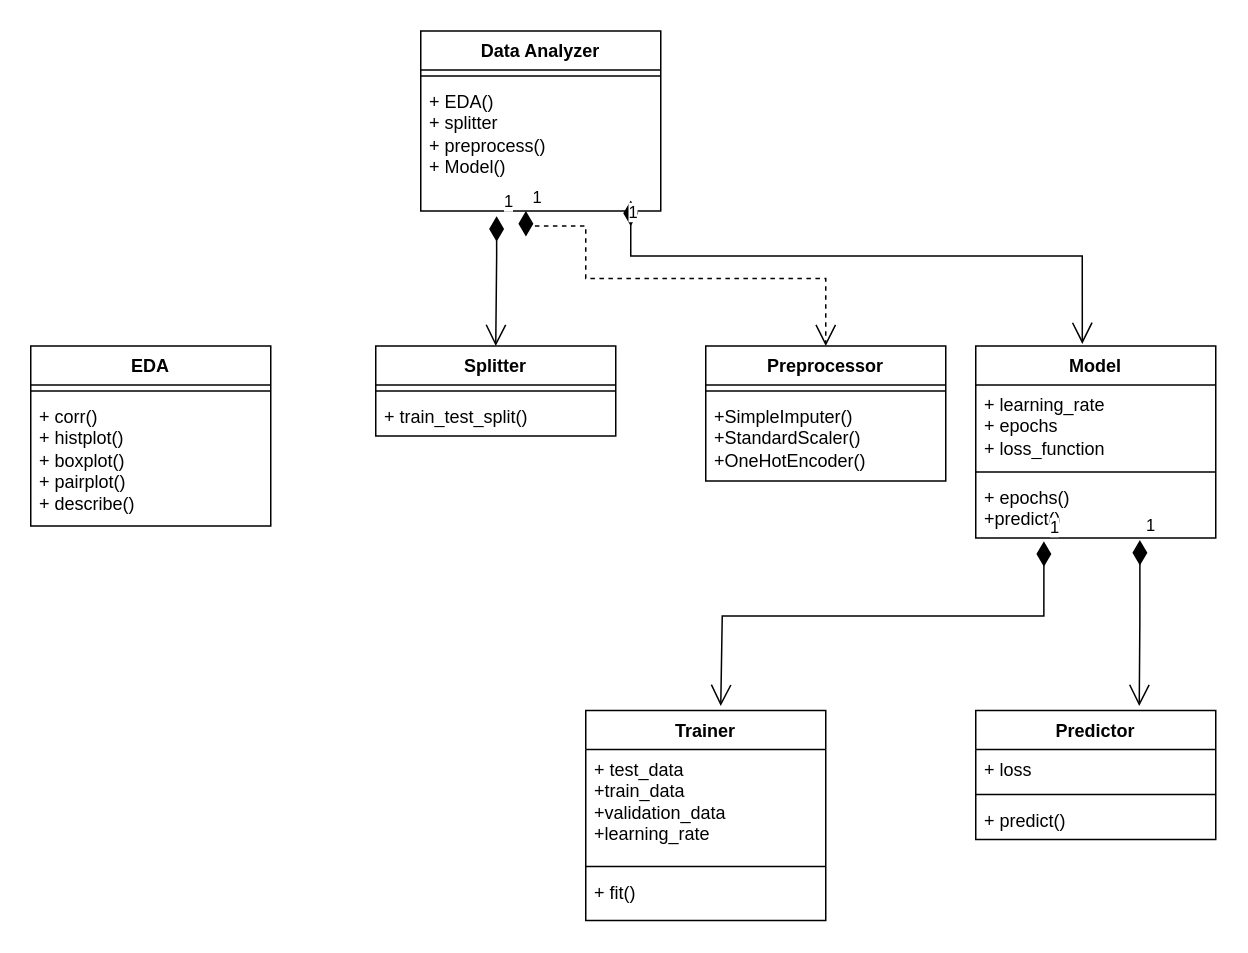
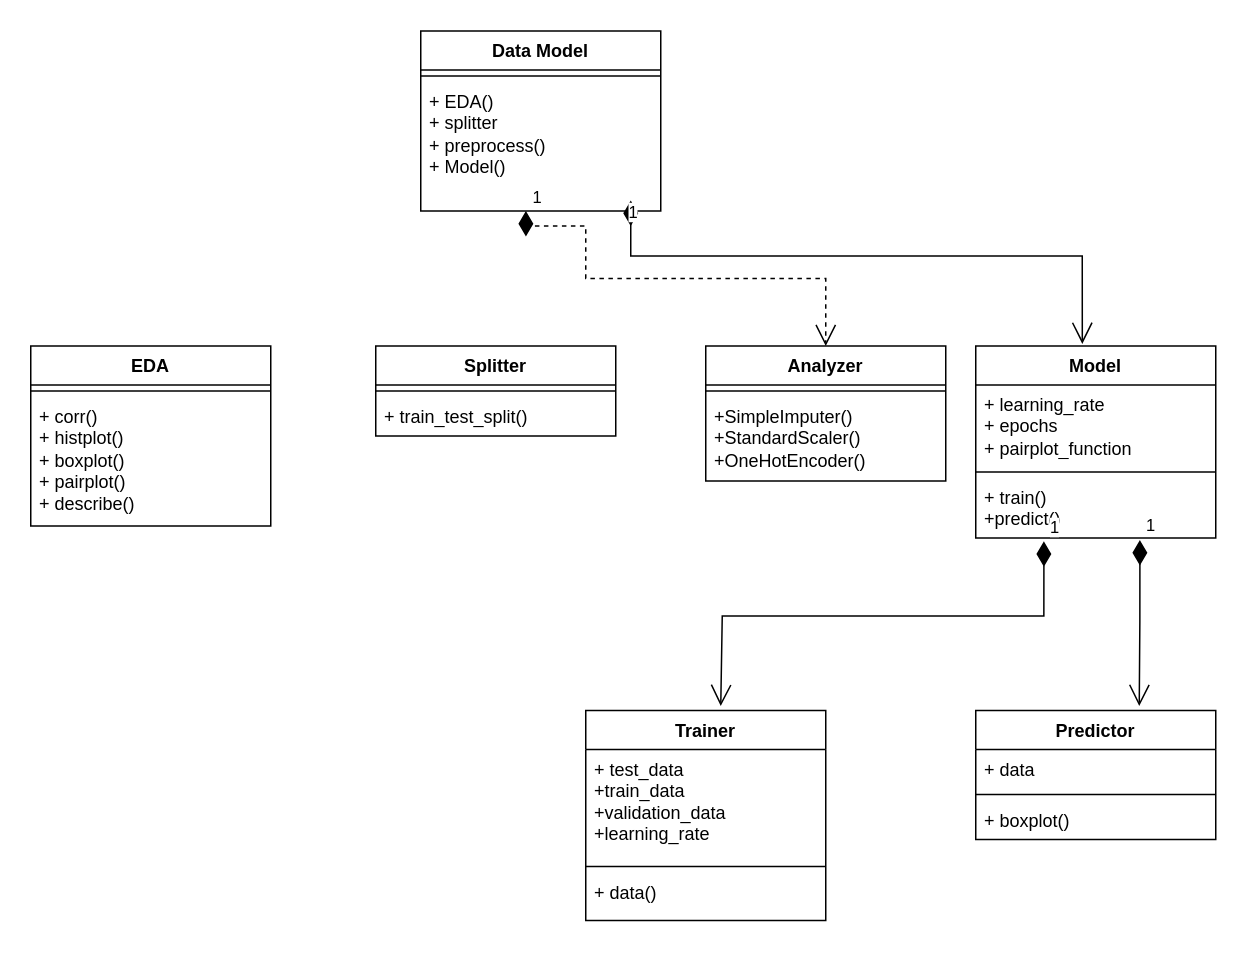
  <mxCell id="0" />
  <mxCell id="1" parent="0" />
- <mxCell id="2" value="Data Analyzer" style="swimlane;fontStyle=1;align=center;verticalAlign=top;childLayout=stackLayout;horizontal=1;startSize=26;horizontalStack=0;resizeParent=1;resizeParentMax=0;resizeLast=0;collapsible=1;marginBottom=0;whiteSpace=wrap;html=1;" vertex="1" parent="1"><mxGeometry x="280" y="20" width="160" height="120" as="geometry" /></mxCell>
+ <mxCell id="2" value="Data Model" style="swimlane;fontStyle=1;align=center;verticalAlign=top;childLayout=stackLayout;horizontal=1;startSize=26;horizontalStack=0;resizeParent=1;resizeParentMax=0;resizeLast=0;collapsible=1;marginBottom=0;whiteSpace=wrap;html=1;" vertex="1" parent="1"><mxGeometry x="280" y="20" width="160" height="120" as="geometry" /></mxCell>
  <mxCell id="3" value="" style="line;strokeWidth=1;fillColor=none;align=left;verticalAlign=middle;spacingTop=-1;spacingLeft=3;spacingRight=3;rotatable=0;labelPosition=right;points=[];portConstraint=eastwest;strokeColor=inherit;" vertex="1" parent="2"><mxGeometry y="26" width="160" height="8" as="geometry" /></mxCell>
  <mxCell id="4" value="+ EDA()&lt;br&gt;+ splitter&lt;br&gt;+ preprocess()&lt;br&gt;+ Model()" style="text;strokeColor=none;fillColor=none;align=left;verticalAlign=top;spacingLeft=4;spacingRight=4;overflow=hidden;rotatable=0;points=[[0,0.5],[1,0.5]];portConstraint=eastwest;whiteSpace=wrap;html=1;" vertex="1" parent="2"><mxGeometry y="34" width="160" height="86" as="geometry" /></mxCell>
  <mxCell id="5" value="EDA" style="swimlane;fontStyle=1;align=center;verticalAlign=top;childLayout=stackLayout;horizontal=1;startSize=26;horizontalStack=0;resizeParent=1;resizeParentMax=0;resizeLast=0;collapsible=1;marginBottom=0;whiteSpace=wrap;html=1;" vertex="1" parent="1"><mxGeometry x="20" y="230" width="160" height="120" as="geometry" /></mxCell>
  <mxCell id="6" value="" style="line;strokeWidth=1;fillColor=none;align=left;verticalAlign=middle;spacingTop=-1;spacingLeft=3;spacingRight=3;rotatable=0;labelPosition=right;points=[];portConstraint=eastwest;strokeColor=inherit;" vertex="1" parent="5"><mxGeometry y="26" width="160" height="8" as="geometry" /></mxCell>
  <mxCell id="7" value="+ corr()&lt;br&gt;+ histplot()&lt;br&gt;+ boxplot()&lt;br&gt;+ pairplot()&lt;br&gt;+ describe()&lt;br&gt;" style="text;strokeColor=none;fillColor=none;align=left;verticalAlign=top;spacingLeft=4;spacingRight=4;overflow=hidden;rotatable=0;points=[[0,0.5],[1,0.5]];portConstraint=eastwest;whiteSpace=wrap;html=1;" vertex="1" parent="5"><mxGeometry y="34" width="160" height="86" as="geometry" /></mxCell>
  <mxCell id="8" value="Splitter" style="swimlane;fontStyle=1;align=center;verticalAlign=top;childLayout=stackLayout;horizontal=1;startSize=26;horizontalStack=0;resizeParent=1;resizeParentMax=0;resizeLast=0;collapsible=1;marginBottom=0;whiteSpace=wrap;html=1;" vertex="1" parent="1"><mxGeometry x="250" y="230" width="160" height="60" as="geometry" /></mxCell>
  <mxCell id="9" value="" style="line;strokeWidth=1;fillColor=none;align=left;verticalAlign=middle;spacingTop=-1;spacingLeft=3;spacingRight=3;rotatable=0;labelPosition=right;points=[];portConstraint=eastwest;strokeColor=inherit;" vertex="1" parent="8"><mxGeometry y="26" width="160" height="8" as="geometry" /></mxCell>
  <mxCell id="10" value="+ train_test_split()" style="text;strokeColor=none;fillColor=none;align=left;verticalAlign=top;spacingLeft=4;spacingRight=4;overflow=hidden;rotatable=0;points=[[0,0.5],[1,0.5]];portConstraint=eastwest;whiteSpace=wrap;html=1;" vertex="1" parent="8"><mxGeometry y="34" width="160" height="26" as="geometry" /></mxCell>
- <mxCell id="11" value="1" style="endArrow=open;html=1;endSize=12;startArrow=diamondThin;startSize=14;startFill=1;edgeStyle=orthogonalEdgeStyle;align=left;verticalAlign=bottom;rounded=0;entryX=0.5;entryY=0;entryDx=0;entryDy=0;exitX=0.316;exitY=1.04;exitDx=0;exitDy=0;exitPerimeter=0;" edge="1" parent="1" source="4" target="8"><mxGeometry x="-1" y="3" relative="1" as="geometry"><mxPoint x="330" y="150" as="sourcePoint" /><mxPoint x="470" y="170" as="targetPoint" /><Array as="points"><mxPoint x="331" y="170" /><mxPoint x="330" y="230" /></Array></mxGeometry></mxCell>
- <mxCell id="12" value="Preprocessor" style="swimlane;fontStyle=1;align=center;verticalAlign=top;childLayout=stackLayout;horizontal=1;startSize=26;horizontalStack=0;resizeParent=1;resizeParentMax=0;resizeLast=0;collapsible=1;marginBottom=0;whiteSpace=wrap;html=1;" vertex="1" parent="1"><mxGeometry x="470" y="230" width="160" height="90" as="geometry" /></mxCell>
+ <mxCell id="12" value="Analyzer" style="swimlane;fontStyle=1;align=center;verticalAlign=top;childLayout=stackLayout;horizontal=1;startSize=26;horizontalStack=0;resizeParent=1;resizeParentMax=0;resizeLast=0;collapsible=1;marginBottom=0;whiteSpace=wrap;html=1;" vertex="1" parent="1"><mxGeometry x="470" y="230" width="160" height="90" as="geometry" /></mxCell>
  <mxCell id="13" value="" style="line;strokeWidth=1;fillColor=none;align=left;verticalAlign=middle;spacingTop=-1;spacingLeft=3;spacingRight=3;rotatable=0;labelPosition=right;points=[];portConstraint=eastwest;strokeColor=inherit;" vertex="1" parent="12"><mxGeometry y="26" width="160" height="8" as="geometry" /></mxCell>
  <mxCell id="14" value="+SimpleImputer()&lt;br&gt;+StandardScaler()&lt;br&gt;+OneHotEncoder()" style="text;strokeColor=none;fillColor=none;align=left;verticalAlign=top;spacingLeft=4;spacingRight=4;overflow=hidden;rotatable=0;points=[[0,0.5],[1,0.5]];portConstraint=eastwest;whiteSpace=wrap;html=1;" vertex="1" parent="12"><mxGeometry y="34" width="160" height="56" as="geometry" /></mxCell>
  <mxCell id="15" value="1" style="endArrow=open;html=1;endSize=12;startArrow=diamondThin;startSize=14;startFill=1;edgeStyle=orthogonalEdgeStyle;align=left;verticalAlign=bottom;rounded=0;entryX=0.5;entryY=0;entryDx=0;entryDy=0;exitX=0.438;exitY=1;exitDx=0;exitDy=0;exitPerimeter=0;dashed=1;" edge="1" parent="1" source="4" target="12"><mxGeometry x="-1" y="3" relative="1" as="geometry"><mxPoint x="350" y="160" as="sourcePoint" /><mxPoint x="470" y="170" as="targetPoint" /><Array as="points"><mxPoint x="350" y="150" /><mxPoint x="390" y="150" /><mxPoint x="390" y="185" /><mxPoint x="550" y="185" /></Array></mxGeometry></mxCell>
  <mxCell id="16" value="Model" style="swimlane;fontStyle=1;align=center;verticalAlign=top;childLayout=stackLayout;horizontal=1;startSize=26;horizontalStack=0;resizeParent=1;resizeParentMax=0;resizeLast=0;collapsible=1;marginBottom=0;whiteSpace=wrap;html=1;" vertex="1" parent="1"><mxGeometry x="650" y="230" width="160" height="128" as="geometry" /></mxCell>
- <mxCell id="17" value="+ learning_rate&lt;br&gt;+ epochs&lt;br&gt;+ loss_function" style="text;strokeColor=none;fillColor=none;align=left;verticalAlign=top;spacingLeft=4;spacingRight=4;overflow=hidden;rotatable=0;points=[[0,0.5],[1,0.5]];portConstraint=eastwest;whiteSpace=wrap;html=1;" vertex="1" parent="16"><mxGeometry y="26" width="160" height="54" as="geometry" /></mxCell>
+ <mxCell id="17" value="+ learning_rate&lt;br&gt;+ epochs&lt;br&gt;+ pairplot_function" style="text;strokeColor=none;fillColor=none;align=left;verticalAlign=top;spacingLeft=4;spacingRight=4;overflow=hidden;rotatable=0;points=[[0,0.5],[1,0.5]];portConstraint=eastwest;whiteSpace=wrap;html=1;" vertex="1" parent="16"><mxGeometry y="26" width="160" height="54" as="geometry" /></mxCell>
  <mxCell id="18" value="" style="line;strokeWidth=1;fillColor=none;align=left;verticalAlign=middle;spacingTop=-1;spacingLeft=3;spacingRight=3;rotatable=0;labelPosition=right;points=[];portConstraint=eastwest;strokeColor=inherit;" vertex="1" parent="16"><mxGeometry y="80" width="160" height="8" as="geometry" /></mxCell>
- <mxCell id="19" value="+ epochs()&lt;br&gt;+predict()" style="text;strokeColor=none;fillColor=none;align=left;verticalAlign=top;spacingLeft=4;spacingRight=4;overflow=hidden;rotatable=0;points=[[0,0.5],[1,0.5]];portConstraint=eastwest;whiteSpace=wrap;html=1;" vertex="1" parent="16"><mxGeometry y="88" width="160" height="40" as="geometry" /></mxCell>
+ <mxCell id="19" value="+ train()&lt;br&gt;+predict()" style="text;strokeColor=none;fillColor=none;align=left;verticalAlign=top;spacingLeft=4;spacingRight=4;overflow=hidden;rotatable=0;points=[[0,0.5],[1,0.5]];portConstraint=eastwest;whiteSpace=wrap;html=1;" vertex="1" parent="16"><mxGeometry y="88" width="160" height="40" as="geometry" /></mxCell>
  <mxCell id="20" value="1" style="endArrow=open;html=1;endSize=12;startArrow=diamondThin;startSize=14;startFill=1;edgeStyle=orthogonalEdgeStyle;align=left;verticalAlign=bottom;rounded=0;entryX=0.444;entryY=-0.011;entryDx=0;entryDy=0;entryPerimeter=0;" edge="1" parent="1" target="16"><mxGeometry x="-1" y="3" relative="1" as="geometry"><mxPoint x="420" y="150" as="sourcePoint" /><mxPoint x="470" y="170" as="targetPoint" /><Array as="points"><mxPoint x="420" y="143" /><mxPoint x="420" y="170" /><mxPoint x="721" y="170" /></Array></mxGeometry></mxCell>
  <mxCell id="21" value="Trainer" style="swimlane;fontStyle=1;align=center;verticalAlign=top;childLayout=stackLayout;horizontal=1;startSize=26;horizontalStack=0;resizeParent=1;resizeParentMax=0;resizeLast=0;collapsible=1;marginBottom=0;whiteSpace=wrap;html=1;" vertex="1" parent="1"><mxGeometry x="390" y="473" width="160" height="140" as="geometry" /></mxCell>
  <mxCell id="22" value="+ test_data&lt;br&gt;+train_data&lt;br&gt;+validation_data&lt;br&gt;+learning_rate&lt;br&gt;" style="text;strokeColor=none;fillColor=none;align=left;verticalAlign=top;spacingLeft=4;spacingRight=4;overflow=hidden;rotatable=0;points=[[0,0.5],[1,0.5]];portConstraint=eastwest;whiteSpace=wrap;html=1;" vertex="1" parent="21"><mxGeometry y="26" width="160" height="74" as="geometry" /></mxCell>
  <mxCell id="23" value="" style="line;strokeWidth=1;fillColor=none;align=left;verticalAlign=middle;spacingTop=-1;spacingLeft=3;spacingRight=3;rotatable=0;labelPosition=right;points=[];portConstraint=eastwest;strokeColor=inherit;" vertex="1" parent="21"><mxGeometry y="100" width="160" height="8" as="geometry" /></mxCell>
- <mxCell id="24" value="+ fit()&lt;br&gt;" style="text;strokeColor=none;fillColor=none;align=left;verticalAlign=top;spacingLeft=4;spacingRight=4;overflow=hidden;rotatable=0;points=[[0,0.5],[1,0.5]];portConstraint=eastwest;whiteSpace=wrap;html=1;" vertex="1" parent="21"><mxGeometry y="108" width="160" height="32" as="geometry" /></mxCell>
+ <mxCell id="24" value="+ data()&lt;br&gt;" style="text;strokeColor=none;fillColor=none;align=left;verticalAlign=top;spacingLeft=4;spacingRight=4;overflow=hidden;rotatable=0;points=[[0,0.5],[1,0.5]];portConstraint=eastwest;whiteSpace=wrap;html=1;" vertex="1" parent="21"><mxGeometry y="108" width="160" height="32" as="geometry" /></mxCell>
  <mxCell id="25" value="1" style="endArrow=open;html=1;endSize=12;startArrow=diamondThin;startSize=14;startFill=1;edgeStyle=orthogonalEdgeStyle;align=left;verticalAlign=bottom;rounded=0;exitX=0.284;exitY=1.055;exitDx=0;exitDy=0;exitPerimeter=0;" edge="1" parent="1" source="19"><mxGeometry x="-1" y="3" relative="1" as="geometry"><mxPoint x="700" y="400" as="sourcePoint" /><mxPoint x="480" y="470" as="targetPoint" /><Array as="points"><mxPoint x="695" y="410" /><mxPoint x="481" y="410" /></Array></mxGeometry></mxCell>
  <mxCell id="26" value="Predictor" style="swimlane;fontStyle=1;align=center;verticalAlign=top;childLayout=stackLayout;horizontal=1;startSize=26;horizontalStack=0;resizeParent=1;resizeParentMax=0;resizeLast=0;collapsible=1;marginBottom=0;whiteSpace=wrap;html=1;" vertex="1" parent="1"><mxGeometry x="650" y="473" width="160" height="86" as="geometry" /></mxCell>
- <mxCell id="27" value="+ loss" style="text;strokeColor=none;fillColor=none;align=left;verticalAlign=top;spacingLeft=4;spacingRight=4;overflow=hidden;rotatable=0;points=[[0,0.5],[1,0.5]];portConstraint=eastwest;whiteSpace=wrap;html=1;" vertex="1" parent="26"><mxGeometry y="26" width="160" height="26" as="geometry" /></mxCell>
+ <mxCell id="27" value="+ data" style="text;strokeColor=none;fillColor=none;align=left;verticalAlign=top;spacingLeft=4;spacingRight=4;overflow=hidden;rotatable=0;points=[[0,0.5],[1,0.5]];portConstraint=eastwest;whiteSpace=wrap;html=1;" vertex="1" parent="26"><mxGeometry y="26" width="160" height="26" as="geometry" /></mxCell>
  <mxCell id="28" value="" style="line;strokeWidth=1;fillColor=none;align=left;verticalAlign=middle;spacingTop=-1;spacingLeft=3;spacingRight=3;rotatable=0;labelPosition=right;points=[];portConstraint=eastwest;strokeColor=inherit;" vertex="1" parent="26"><mxGeometry y="52" width="160" height="8" as="geometry" /></mxCell>
- <mxCell id="29" value="+ predict()" style="text;strokeColor=none;fillColor=none;align=left;verticalAlign=top;spacingLeft=4;spacingRight=4;overflow=hidden;rotatable=0;points=[[0,0.5],[1,0.5]];portConstraint=eastwest;whiteSpace=wrap;html=1;" vertex="1" parent="26"><mxGeometry y="60" width="160" height="26" as="geometry" /></mxCell>
+ <mxCell id="29" value="+ boxplot()" style="text;strokeColor=none;fillColor=none;align=left;verticalAlign=top;spacingLeft=4;spacingRight=4;overflow=hidden;rotatable=0;points=[[0,0.5],[1,0.5]];portConstraint=eastwest;whiteSpace=wrap;html=1;" vertex="1" parent="26"><mxGeometry y="60" width="160" height="26" as="geometry" /></mxCell>
  <mxCell id="30" value="1" style="endArrow=open;html=1;endSize=12;startArrow=diamondThin;startSize=14;startFill=1;edgeStyle=orthogonalEdgeStyle;align=left;verticalAlign=bottom;rounded=0;exitX=0.684;exitY=1.035;exitDx=0;exitDy=0;exitPerimeter=0;" edge="1" parent="1" source="19"><mxGeometry x="-1" y="3" relative="1" as="geometry"><mxPoint x="330" y="490" as="sourcePoint" /><mxPoint x="759" y="470" as="targetPoint" /><Array as="points"><mxPoint x="760" y="414" /><mxPoint x="759" y="414" /></Array></mxGeometry></mxCell>
